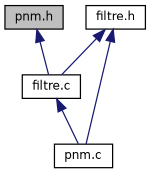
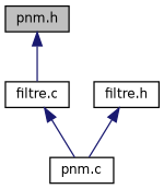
  digraph {
    node [color=black fillcolor=white fontname=Helvetica fontsize=10 shape=record style=filled]
    edge [color=midnightblue dir=back fontname=Helvetica fontsize=10 labelfontname=Helvetica labelfontsize=10 style=solid]
    n1 [fillcolor=grey75 fontcolor=black height=0.2 label="pnm.h" width=0.4]
    n2 [height=0.2 label="filtre.c" width=0.4]
    n3 [height=0.2 label="filtre.h" width=0.4]
    n4 [height=0.2 label="pnm.c" width=0.4]
    n1 -> n2
    n2 -> n4
-   n3 -> n2
    n3 -> n4
  }
